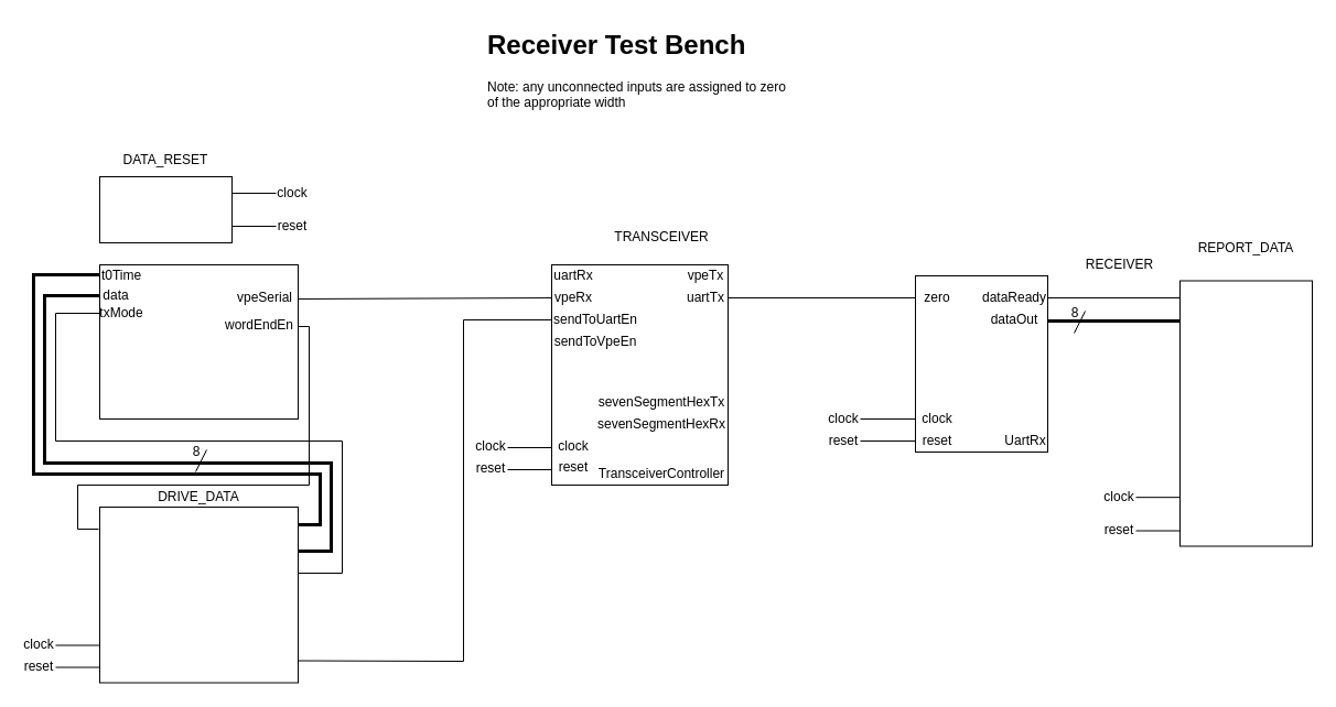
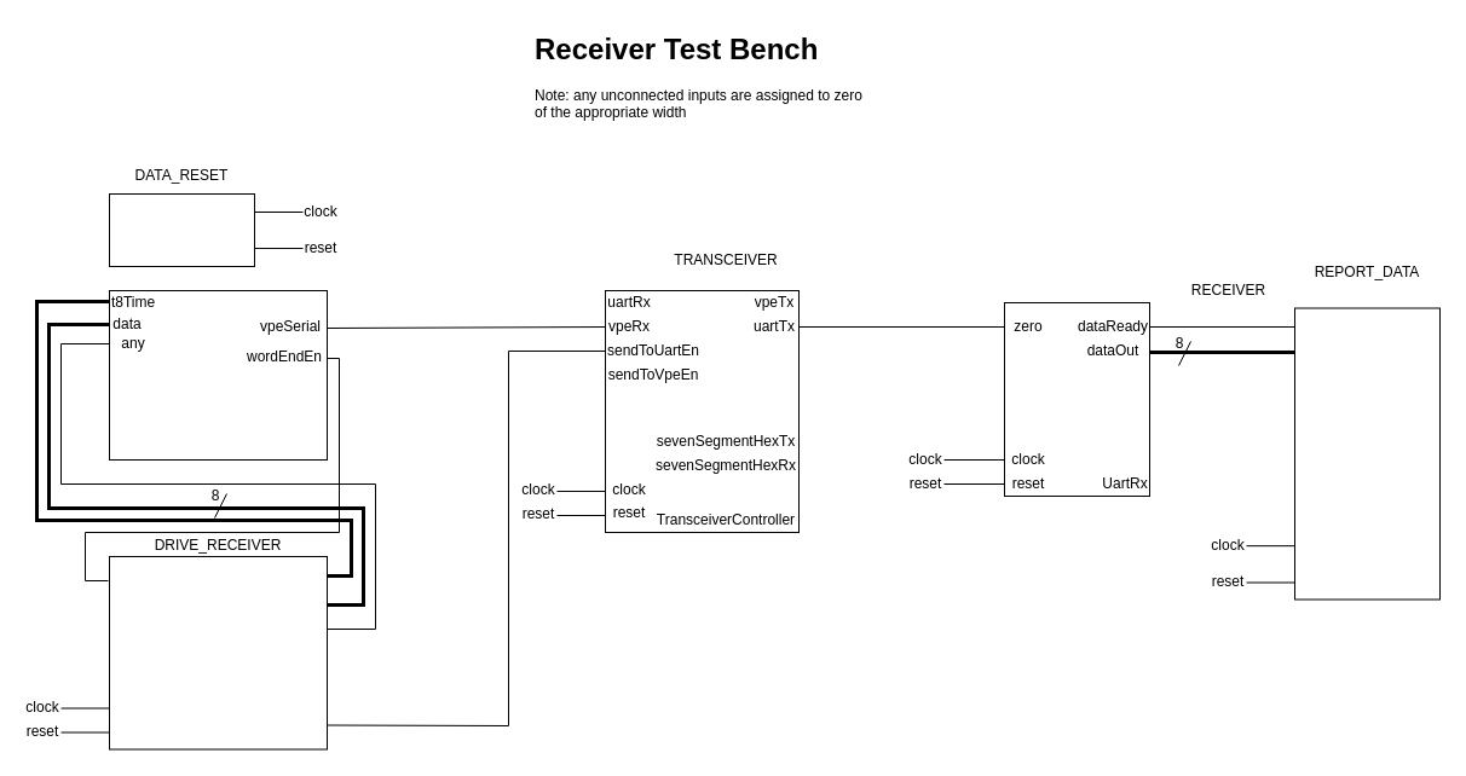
  <mxCell id="0" />
  <mxCell id="1" parent="0" />
  <mxCell id="2" value="&lt;h1 style=&quot;margin-top: 0px;&quot;&gt;Receiver Test Bench&lt;/h1&gt;&lt;div&gt;Note: any unconnected inputs are assigned to zero&lt;/div&gt;&lt;div&gt;of the appropriate width&lt;/div&gt;" style="text;html=1;whiteSpace=wrap;overflow=hidden;rounded=0;" vertex="1" parent="1"><mxGeometry x="440" width="280" height="80" as="geometry" y="20" /></mxCell>
  <mxCell id="3" value="" style="endArrow=none;html=1;rounded=0;" edge="1" parent="1"><mxGeometry width="50" height="50" relative="1" as="geometry"><mxPoint x="210" y="175" as="sourcePoint" /><mxPoint x="250" y="175" as="targetPoint" /></mxGeometry></mxCell>
  <mxCell id="4" value="clock" style="text;html=1;align=center;verticalAlign=middle;whiteSpace=wrap;rounded=0;" vertex="1" parent="1"><mxGeometry x="250" y="160" width="30" height="30" as="geometry" /></mxCell>
  <mxCell id="5" value="" style="endArrow=none;html=1;rounded=0;" edge="1" parent="1"><mxGeometry width="50" height="50" relative="1" as="geometry"><mxPoint x="210" y="205" as="sourcePoint" /><mxPoint x="250" y="205" as="targetPoint" /></mxGeometry></mxCell>
  <mxCell id="6" value="reset" style="text;html=1;align=center;verticalAlign=middle;whiteSpace=wrap;rounded=0;" vertex="1" parent="1"><mxGeometry x="250" y="190" width="30" height="30" as="geometry" /></mxCell>
  <mxCell id="7" value="" style="rounded=0;whiteSpace=wrap;html=1;" vertex="1" parent="1"><mxGeometry x="90" y="160" width="120" height="60" as="geometry" /></mxCell>
  <mxCell id="8" value="DATA_RESET" style="text;html=1;align=center;verticalAlign=middle;whiteSpace=wrap;rounded=0;" vertex="1" parent="1"><mxGeometry x="105" y="130" width="90" height="30" as="geometry" /></mxCell>
  <mxCell id="9" value="" style="rounded=0;whiteSpace=wrap;html=1;" vertex="1" parent="1"><mxGeometry x="500" y="240" width="160" height="200" as="geometry" /></mxCell>
  <mxCell id="10" value="TRANSCEIVER" style="text;html=1;align=center;verticalAlign=middle;whiteSpace=wrap;rounded=0;" vertex="1" parent="1"><mxGeometry x="555" y="205" width="90" height="20" as="geometry" /></mxCell>
  <mxCell id="11" value="TransceiverController" style="text;html=1;align=center;verticalAlign=middle;whiteSpace=wrap;rounded=0;" vertex="1" parent="1"><mxGeometry x="540" y="420" width="120" height="20" as="geometry" /></mxCell>
  <mxCell id="12" value="" style="endArrow=none;html=1;rounded=0;" edge="1" parent="1"><mxGeometry width="50" height="50" relative="1" as="geometry"><mxPoint x="460" y="406" as="sourcePoint" /><mxPoint x="500" y="406" as="targetPoint" /></mxGeometry></mxCell>
  <mxCell id="13" value="clock" style="text;html=1;align=center;verticalAlign=middle;whiteSpace=wrap;rounded=0;" vertex="1" parent="1"><mxGeometry x="430" y="390" width="30" height="30" as="geometry" /></mxCell>
  <mxCell id="14" value="" style="endArrow=none;html=1;rounded=0;" edge="1" parent="1"><mxGeometry width="50" height="50" relative="1" as="geometry"><mxPoint x="460" y="426" as="sourcePoint" /><mxPoint x="500" y="426" as="targetPoint" /></mxGeometry></mxCell>
  <mxCell id="15" value="reset" style="text;html=1;align=center;verticalAlign=middle;whiteSpace=wrap;rounded=0;" vertex="1" parent="1"><mxGeometry x="430" y="410" width="30" height="30" as="geometry" /></mxCell>
  <mxCell id="16" value="clock" style="text;html=1;align=center;verticalAlign=middle;whiteSpace=wrap;rounded=0;" vertex="1" parent="1"><mxGeometry x="490" y="390" width="60" height="30" as="geometry" /></mxCell>
  <mxCell id="17" value="reset" style="text;html=1;align=center;verticalAlign=middle;whiteSpace=wrap;rounded=0;" vertex="1" parent="1"><mxGeometry x="490" y="409" width="60" height="30" as="geometry" /></mxCell>
  <mxCell id="18" value="uartRx" style="text;html=1;align=center;verticalAlign=middle;whiteSpace=wrap;rounded=0;" vertex="1" parent="1"><mxGeometry x="500" y="240" width="40" height="20" as="geometry" /></mxCell>
  <mxCell id="19" value="vpeRx" style="text;html=1;align=center;verticalAlign=middle;whiteSpace=wrap;rounded=0;" vertex="1" parent="1"><mxGeometry x="500" y="260" width="40" height="20" as="geometry" /></mxCell>
  <mxCell id="20" value="sendToUartEn" style="text;html=1;align=center;verticalAlign=middle;whiteSpace=wrap;rounded=0;" vertex="1" parent="1"><mxGeometry x="500" y="280" width="80" height="20" as="geometry" /></mxCell>
  <mxCell id="21" value="sendToVpeEn" style="text;html=1;align=center;verticalAlign=middle;whiteSpace=wrap;rounded=0;" vertex="1" parent="1"><mxGeometry x="500" y="300" width="80" height="20" as="geometry" /></mxCell>
  <mxCell id="22" value="vpeTx" style="text;html=1;align=center;verticalAlign=middle;whiteSpace=wrap;rounded=0;" vertex="1" parent="1"><mxGeometry x="620" y="240" width="40" height="20" as="geometry" /></mxCell>
  <mxCell id="23" value="uartTx" style="text;html=1;align=center;verticalAlign=middle;whiteSpace=wrap;rounded=0;" vertex="1" parent="1"><mxGeometry x="620" y="260" width="40" height="20" as="geometry" /></mxCell>
  <mxCell id="24" value="sevenSegmentHexTx" style="text;html=1;align=center;verticalAlign=middle;whiteSpace=wrap;rounded=0;" vertex="1" parent="1"><mxGeometry x="540" y="360" width="120" height="10" as="geometry" /></mxCell>
  <mxCell id="25" value="sevenSegmentHexRx" style="text;html=1;align=center;verticalAlign=middle;whiteSpace=wrap;rounded=0;" vertex="1" parent="1"><mxGeometry x="540" y="380" width="120" height="10" as="geometry" /></mxCell>
  <mxCell id="26" value="" style="endArrow=none;html=1;rounded=0;" edge="1" parent="1"><mxGeometry width="50" height="50" relative="1" as="geometry"><mxPoint x="660" y="270" as="sourcePoint" /><mxPoint x="830" y="270" as="targetPoint" /></mxGeometry></mxCell>
  <mxCell id="27" value="" style="endArrow=none;html=1;rounded=0;" edge="1" parent="1"><mxGeometry width="50" height="50" relative="1" as="geometry"><mxPoint x="974" y="302" as="sourcePoint" /><mxPoint x="984" y="282" as="targetPoint" /></mxGeometry></mxCell>
  <mxCell id="28" value="8" style="text;html=1;align=center;verticalAlign=middle;whiteSpace=wrap;rounded=0;" vertex="1" parent="1"><mxGeometry x="970" y="279" width="10" height="10" as="geometry" /></mxCell>
  <mxCell id="29" value="" style="rounded=0;whiteSpace=wrap;html=1;" vertex="1" parent="1"><mxGeometry x="830" y="250" width="120" height="160" as="geometry" /></mxCell>
  <mxCell id="30" value="zero" style="text;html=1;align=center;verticalAlign=middle;whiteSpace=wrap;rounded=0;" vertex="1" parent="1"><mxGeometry x="830" y="265" width="40" height="10" as="geometry" /></mxCell>
  <mxCell id="31" value="RECEIVER" style="text;html=1;align=center;verticalAlign=middle;whiteSpace=wrap;rounded=0;" vertex="1" parent="1"><mxGeometry x="977.5" y="230" width="75" height="20" as="geometry" /></mxCell>
  <mxCell id="32" value="UartRx" style="text;html=1;align=center;verticalAlign=middle;whiteSpace=wrap;rounded=0;" vertex="1" parent="1"><mxGeometry x="910" y="390" width="40" height="20" as="geometry" /></mxCell>
  <mxCell id="33" value="clock" style="text;html=1;align=center;verticalAlign=middle;whiteSpace=wrap;rounded=0;" vertex="1" parent="1"><mxGeometry x="830" y="375" width="40" height="10" as="geometry" /></mxCell>
  <mxCell id="34" value="reset" style="text;html=1;align=center;verticalAlign=middle;whiteSpace=wrap;rounded=0;" vertex="1" parent="1"><mxGeometry x="830" y="395" width="40" height="10" as="geometry" /></mxCell>
  <mxCell id="35" value="clock" style="text;html=1;align=center;verticalAlign=middle;whiteSpace=wrap;rounded=0;" vertex="1" parent="1"><mxGeometry x="740" y="370" width="50" height="20" as="geometry" /></mxCell>
  <mxCell id="36" value="" style="endArrow=none;html=1;rounded=0;entryX=0;entryY=0.5;entryDx=0;entryDy=0;" edge="1" parent="1"><mxGeometry width="50" height="50" relative="1" as="geometry"><mxPoint x="780" y="380" as="sourcePoint" /><mxPoint x="830" y="380" as="targetPoint" /></mxGeometry></mxCell>
  <mxCell id="37" value="reset" style="text;html=1;align=center;verticalAlign=middle;whiteSpace=wrap;rounded=0;" vertex="1" parent="1"><mxGeometry x="740" y="390" width="50" height="20" as="geometry" /></mxCell>
  <mxCell id="38" value="" style="endArrow=none;html=1;rounded=0;entryX=0;entryY=0.5;entryDx=0;entryDy=0;" edge="1" parent="1"><mxGeometry width="50" height="50" relative="1" as="geometry"><mxPoint x="780" y="400" as="sourcePoint" /><mxPoint x="830" y="400" as="targetPoint" /></mxGeometry></mxCell>
  <mxCell id="39" value="dataReady" style="text;html=1;align=center;verticalAlign=middle;whiteSpace=wrap;rounded=0;" vertex="1" parent="1"><mxGeometry x="890" y="265" width="60" height="10" as="geometry" /></mxCell>
  <mxCell id="40" value="dataOut" style="text;html=1;align=center;verticalAlign=middle;whiteSpace=wrap;rounded=0;" vertex="1" parent="1"><mxGeometry x="890" y="285" width="60" height="10" as="geometry" /></mxCell>
  <mxCell id="41" value="" style="endArrow=none;html=1;rounded=0;strokeWidth=3;" edge="1" parent="1"><mxGeometry width="50" height="50" relative="1" as="geometry"><mxPoint x="950" y="291" as="sourcePoint" /><mxPoint x="1070" y="291" as="targetPoint" /></mxGeometry></mxCell>
  <mxCell id="42" value="" style="rounded=0;whiteSpace=wrap;html=1;" vertex="1" parent="1"><mxGeometry x="1070" y="254.5" width="120" height="241" as="geometry" /></mxCell>
  <mxCell id="43" value="REPORT_DATA" style="text;html=1;align=center;verticalAlign=middle;whiteSpace=wrap;rounded=0;" vertex="1" parent="1"><mxGeometry x="1085" y="214.5" width="90" height="20" as="geometry" /></mxCell>
  <mxCell id="44" value="" style="endArrow=none;html=1;rounded=0;" edge="1" parent="1"><mxGeometry width="50" height="50" relative="1" as="geometry"><mxPoint x="1030" y="451.16" as="sourcePoint" /><mxPoint x="1070" y="451.16" as="targetPoint" /></mxGeometry></mxCell>
  <mxCell id="45" value="clock" style="text;html=1;align=center;verticalAlign=middle;whiteSpace=wrap;rounded=0;" vertex="1" parent="1"><mxGeometry x="1000" y="435.5" width="30" height="30" as="geometry" /></mxCell>
  <mxCell id="46" value="" style="endArrow=none;html=1;rounded=0;" edge="1" parent="1"><mxGeometry width="50" height="50" relative="1" as="geometry"><mxPoint x="1030" y="481.5" as="sourcePoint" /><mxPoint x="1070" y="481.5" as="targetPoint" /></mxGeometry></mxCell>
  <mxCell id="47" value="reset" style="text;html=1;align=center;verticalAlign=middle;whiteSpace=wrap;rounded=0;" vertex="1" parent="1"><mxGeometry x="1000" y="465.5" width="30" height="30" as="geometry" /></mxCell>
  <mxCell id="48" value="" style="endArrow=none;html=1;rounded=0;" edge="1" parent="1"><mxGeometry width="50" height="50" relative="1" as="geometry"><mxPoint x="950" y="270" as="sourcePoint" /><mxPoint x="1070" y="270" as="targetPoint" /></mxGeometry></mxCell>
  <mxCell id="49" value="" style="rounded=0;whiteSpace=wrap;html=1;" vertex="1" parent="1"><mxGeometry x="90" y="240" width="180" height="140" as="geometry" /></mxCell>
  <mxCell id="50" value="" style="endArrow=none;html=1;rounded=0;" edge="1" parent="1"><mxGeometry width="50" height="50" relative="1" as="geometry"><mxPoint x="270" y="271" as="sourcePoint" /><mxPoint x="500" y="270" as="targetPoint" /></mxGeometry></mxCell>
- <mxCell id="51" value="t0Time" style="text;html=1;align=center;verticalAlign=middle;whiteSpace=wrap;rounded=0;" vertex="1" parent="1"><mxGeometry x="90" y="240" width="40" height="20" as="geometry" /></mxCell>
+ <mxCell id="51" value="t8Time" style="text;html=1;align=center;verticalAlign=middle;whiteSpace=wrap;rounded=0;" vertex="1" parent="1"><mxGeometry x="90" y="240" width="40" height="20" as="geometry" /></mxCell>
  <mxCell id="52" value="data" style="text;html=1;align=center;verticalAlign=middle;whiteSpace=wrap;rounded=0;" vertex="1" parent="1"><mxGeometry x="90" y="260" width="30" height="15" as="geometry" /></mxCell>
- <mxCell id="53" value="txMode" style="text;html=1;align=center;verticalAlign=middle;whiteSpace=wrap;rounded=0;" vertex="1" parent="1"><mxGeometry x="90" y="279" width="40" height="10" as="geometry" /></mxCell>
+ <mxCell id="53" value="any" style="text;html=1;align=center;verticalAlign=middle;whiteSpace=wrap;rounded=0;" vertex="1" parent="1"><mxGeometry x="90" y="279" width="40" height="10" as="geometry" /></mxCell>
  <mxCell id="54" value="vpeSerial" style="text;html=1;align=center;verticalAlign=middle;whiteSpace=wrap;rounded=0;" vertex="1" parent="1"><mxGeometry x="210" y="260" width="60" height="20" as="geometry" /></mxCell>
  <mxCell id="55" value="wordEndEn" style="text;html=1;align=center;verticalAlign=middle;whiteSpace=wrap;rounded=0;" vertex="1" parent="1"><mxGeometry x="200" y="285" width="70" height="20" as="geometry" /></mxCell>
  <mxCell id="56" value="" style="rounded=0;whiteSpace=wrap;html=1;" vertex="1" parent="1"><mxGeometry x="90" y="460" width="180" height="159.5" as="geometry" /></mxCell>
- <mxCell id="57" value="DRIVE_DATA" style="text;html=1;align=center;verticalAlign=middle;whiteSpace=wrap;rounded=0;" vertex="1" parent="1"><mxGeometry x="130" y="440" width="100" height="21" as="geometry" /></mxCell>
+ <mxCell id="57" value="DRIVE_RECEIVER" style="text;html=1;align=center;verticalAlign=middle;whiteSpace=wrap;rounded=0;" vertex="1" parent="1"><mxGeometry x="130" y="440" width="100" height="21" as="geometry" /></mxCell>
  <mxCell id="58" value="" style="endArrow=none;html=1;rounded=0;" edge="1" parent="1"><mxGeometry width="50" height="50" relative="1" as="geometry"><mxPoint x="89" y="480" as="sourcePoint" /><mxPoint x="270" y="296" as="targetPoint" /><Array as="points"><mxPoint x="70" y="480" /><mxPoint x="70" y="440" /><mxPoint x="280" y="440" /><mxPoint x="280" y="296" /></Array></mxGeometry></mxCell>
  <mxCell id="59" value="" style="endArrow=none;html=1;rounded=0;" edge="1" parent="1"><mxGeometry width="50" height="50" relative="1" as="geometry"><mxPoint x="50" y="585.5" as="sourcePoint" /><mxPoint x="90" y="585.5" as="targetPoint" /></mxGeometry></mxCell>
  <mxCell id="60" value="clock" style="text;html=1;align=center;verticalAlign=middle;whiteSpace=wrap;rounded=0;" vertex="1" parent="1"><mxGeometry x="20" y="569.5" width="30" height="30" as="geometry" /></mxCell>
  <mxCell id="61" value="" style="endArrow=none;html=1;rounded=0;" edge="1" parent="1"><mxGeometry width="50" height="50" relative="1" as="geometry"><mxPoint x="50" y="605.5" as="sourcePoint" /><mxPoint x="90" y="605.5" as="targetPoint" /></mxGeometry></mxCell>
  <mxCell id="62" value="reset" style="text;html=1;align=center;verticalAlign=middle;whiteSpace=wrap;rounded=0;" vertex="1" parent="1"><mxGeometry x="20" y="589.5" width="30" height="30" as="geometry" /></mxCell>
  <mxCell id="63" value="" style="endArrow=none;html=1;rounded=0;" edge="1" parent="1"><mxGeometry width="50" height="50" relative="1" as="geometry"><mxPoint x="270" y="599.5" as="sourcePoint" /><mxPoint x="500" y="290" as="targetPoint" /><Array as="points"><mxPoint x="420" y="600" /><mxPoint x="420" y="290" /></Array></mxGeometry></mxCell>
  <mxCell id="64" value="" style="endArrow=none;html=1;rounded=0;strokeWidth=3;" edge="1" parent="1"><mxGeometry width="50" height="50" relative="1" as="geometry"><mxPoint x="270" y="476" as="sourcePoint" /><mxPoint x="90" y="249" as="targetPoint" /><Array as="points"><mxPoint x="290" y="476" /><mxPoint x="290" y="430" /><mxPoint y="430" x="30" /><mxPoint y="249" x="30" /></Array></mxGeometry></mxCell>
  <mxCell id="65" value="" style="endArrow=none;html=1;rounded=0;strokeColor=default;strokeWidth=3;" edge="1" parent="1"><mxGeometry width="50" height="50" relative="1" as="geometry"><mxPoint x="270" y="500" as="sourcePoint" /><mxPoint x="90" y="268" as="targetPoint" /><Array as="points"><mxPoint x="300" y="500" /><mxPoint x="300" y="420" /><mxPoint x="40" y="420" /><mxPoint x="40" y="268" /></Array></mxGeometry></mxCell>
  <mxCell id="66" value="" style="endArrow=none;html=1;rounded=0;" edge="1" parent="1"><mxGeometry width="50" height="50" relative="1" as="geometry"><mxPoint x="177" y="428" as="sourcePoint" /><mxPoint x="187" y="408" as="targetPoint" /></mxGeometry></mxCell>
  <mxCell id="67" value="8" style="text;html=1;align=center;verticalAlign=middle;whiteSpace=wrap;rounded=0;" vertex="1" parent="1"><mxGeometry x="173" y="405" width="10" height="10" as="geometry" /></mxCell>
  <mxCell id="68" value="" style="endArrow=none;html=1;rounded=0;" edge="1" parent="1"><mxGeometry width="50" height="50" relative="1" as="geometry"><mxPoint x="270" y="520" as="sourcePoint" /><mxPoint x="90" y="284" as="targetPoint" /><Array as="points"><mxPoint x="310" y="520" /><mxPoint x="310" y="400" /><mxPoint x="50" y="400" /><mxPoint x="50" y="284" /></Array></mxGeometry></mxCell>
